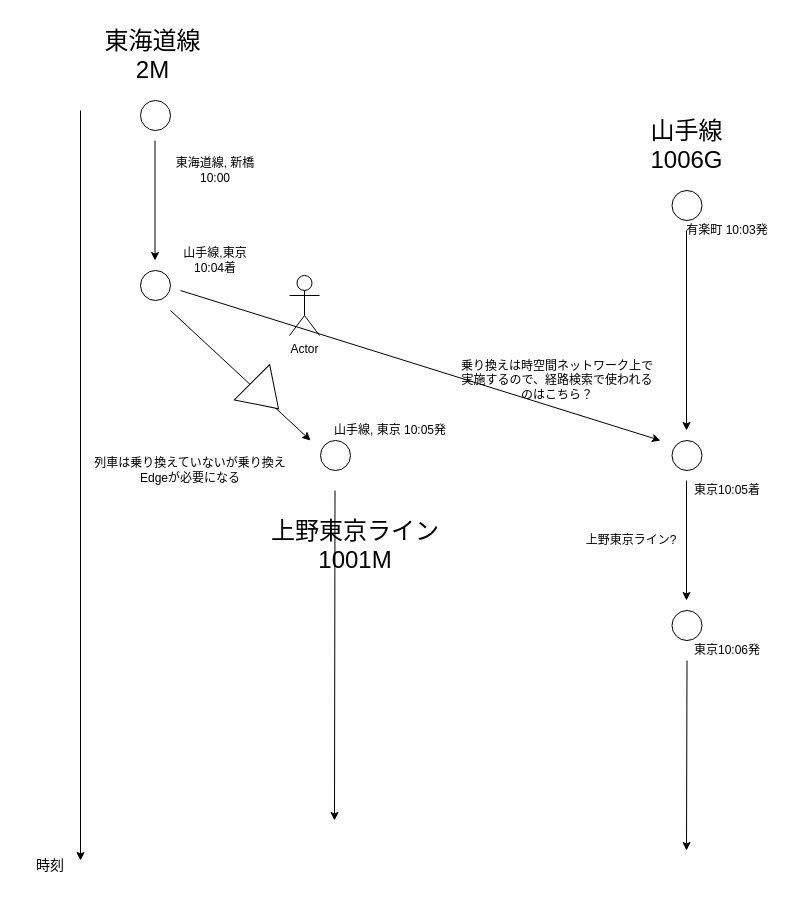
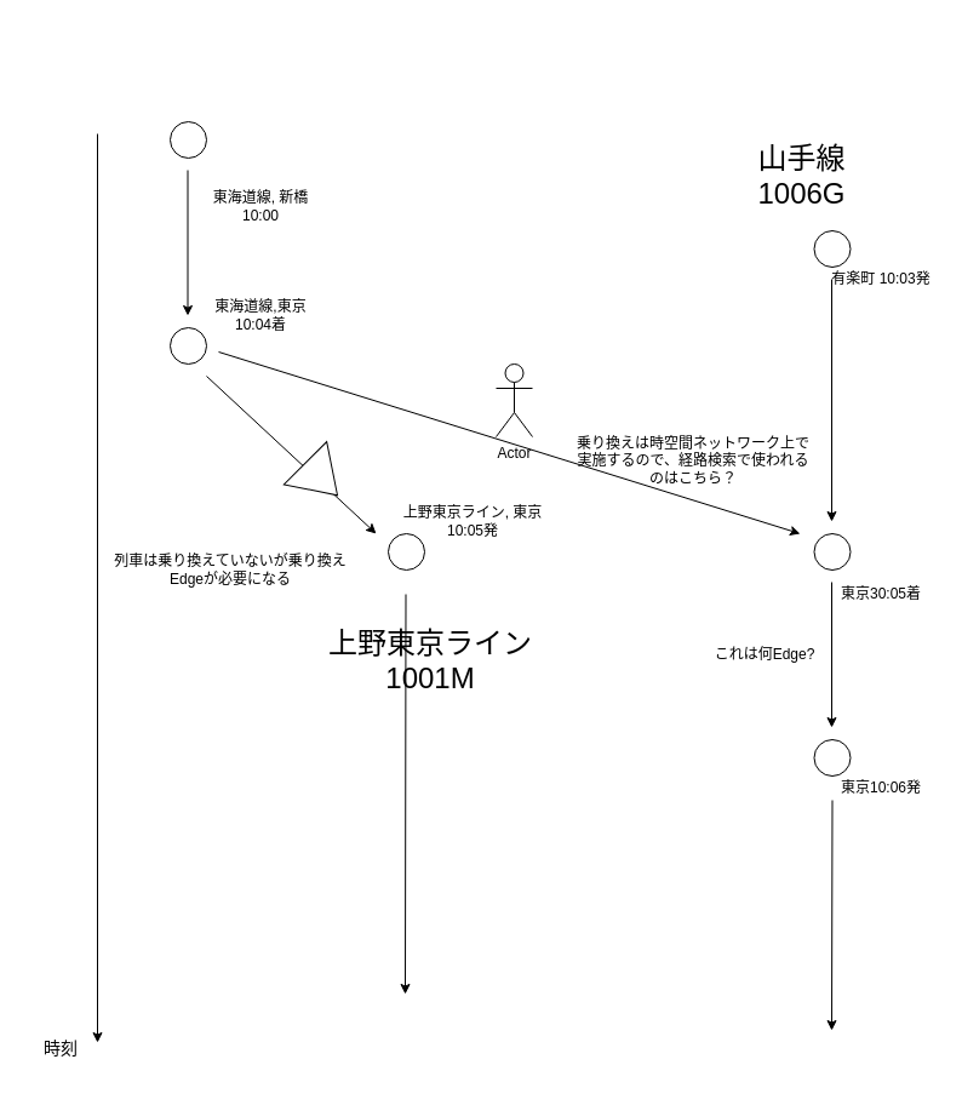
  <mxCell id="0" />
  <mxCell id="1" parent="0" />
  <mxCell id="2" value="" style="ellipse;whiteSpace=wrap;html=1;aspect=fixed;" parent="1" vertex="1"><mxGeometry x="140" y="100" width="30" height="30" as="geometry" /></mxCell>
  <mxCell id="3" value="" style="endArrow=classic;html=1;" parent="1" edge="1"><mxGeometry width="50" height="50" relative="1" as="geometry"><mxPoint x="154.5" y="140" as="sourcePoint" /><mxPoint x="154.5" y="260" as="targetPoint" /></mxGeometry></mxCell>
  <mxCell id="4" value="" style="endArrow=classic;html=1;" parent="1" edge="1"><mxGeometry width="50" height="50" relative="1" as="geometry"><mxPoint x="334.5" y="490" as="sourcePoint" /><mxPoint x="334" y="820" as="targetPoint" /></mxGeometry></mxCell>
  <mxCell id="5" value="" style="endArrow=classic;html=1;" parent="1" edge="1"><mxGeometry width="50" height="50" relative="1" as="geometry"><mxPoint x="180" y="290" as="sourcePoint" /><mxPoint x="660" y="440" as="targetPoint" /></mxGeometry></mxCell>
- <mxCell id="6" value="&lt;font style=&quot;font-size: 24px&quot;&gt;東海道線2M&lt;br&gt;&lt;/font&gt;" style="text;html=1;strokeColor=none;fillColor=none;align=center;verticalAlign=middle;whiteSpace=wrap;rounded=0;" parent="1" vertex="1"><mxGeometry x="100" y="20" width="105" height="70" as="geometry" /></mxCell>
  <mxCell id="7" value="東海道線, 新橋 10:00" style="text;html=1;strokeColor=none;fillColor=none;align=center;verticalAlign=middle;whiteSpace=wrap;rounded=0;" parent="1" vertex="1"><mxGeometry x="170" y="150" width="90" height="40" as="geometry" /></mxCell>
- <mxCell id="8" value="&lt;font&gt;&lt;font style=&quot;font-size: 12px&quot;&gt;乗り換えは時空間ネットワーク上で実施するので、経路検索で使われるのはこちら？&lt;/font&gt;&lt;br&gt;&lt;/font&gt;" style="text;html=1;strokeColor=none;fillColor=none;align=center;verticalAlign=middle;whiteSpace=wrap;rounded=0;" parent="1" vertex="1"><mxGeometry x="456.5" y="360" width="200" height="40" as="geometry" /></mxCell>
+ <mxCell id="8" value="&lt;font&gt;&lt;font style=&quot;font-size: 12px&quot;&gt;乗り換えは時空間ネットワーク上で実施するので、経路検索で使われるのはこちら？&lt;/font&gt;&lt;br&gt;&lt;/font&gt;" style="text;html=1;strokeColor=none;fillColor=none;align=center;verticalAlign=middle;whiteSpace=wrap;rounded=0;" parent="1" vertex="1"><mxGeometry x="471.5" y="360" width="200" height="40" as="geometry" /></mxCell>
  <mxCell id="9" value="&lt;span style=&quot;font-size: 14px&quot;&gt;時刻&lt;/span&gt;" style="text;html=1;strokeColor=none;fillColor=none;align=center;verticalAlign=middle;whiteSpace=wrap;rounded=0;" parent="1" vertex="1"><mxGeometry x="20" y="840" width="60" height="50" as="geometry" /></mxCell>
  <mxCell id="10" value="" style="endArrow=classic;html=1;" edge="1" parent="1"><mxGeometry width="50" height="50" relative="1" as="geometry"><mxPoint x="80" y="110" as="sourcePoint" /><mxPoint x="80" y="860" as="targetPoint" /></mxGeometry></mxCell>
  <mxCell id="11" value="" style="ellipse;whiteSpace=wrap;html=1;aspect=fixed;" vertex="1" parent="1"><mxGeometry x="140" y="270" width="30" height="30" as="geometry" /></mxCell>
  <mxCell id="12" value="" style="ellipse;whiteSpace=wrap;html=1;aspect=fixed;" vertex="1" parent="1"><mxGeometry x="320" y="440" width="30" height="30" as="geometry" /></mxCell>
  <mxCell id="13" value="" style="endArrow=classic;html=1;" edge="1" parent="1"><mxGeometry width="50" height="50" relative="1" as="geometry"><mxPoint x="170" y="310" as="sourcePoint" /><mxPoint x="310" y="440" as="targetPoint" /></mxGeometry></mxCell>
  <mxCell id="14" value="" style="ellipse;whiteSpace=wrap;html=1;aspect=fixed;" vertex="1" parent="1"><mxGeometry x="671.5" y="190" width="30" height="30" as="geometry" /></mxCell>
  <mxCell id="15" value="" style="endArrow=classic;html=1;" edge="1" parent="1"><mxGeometry width="50" height="50" relative="1" as="geometry"><mxPoint x="686" y="230" as="sourcePoint" /><mxPoint x="686" y="430" as="targetPoint" /></mxGeometry></mxCell>
  <mxCell id="16" value="" style="ellipse;whiteSpace=wrap;html=1;aspect=fixed;" vertex="1" parent="1"><mxGeometry x="671.5" y="440" width="30" height="30" as="geometry" /></mxCell>
  <mxCell id="17" value="" style="ellipse;whiteSpace=wrap;html=1;aspect=fixed;" vertex="1" parent="1"><mxGeometry x="671.5" y="610" width="30" height="30" as="geometry" /></mxCell>
  <mxCell id="18" value="" style="endArrow=classic;html=1;" edge="1" parent="1"><mxGeometry width="50" height="50" relative="1" as="geometry"><mxPoint x="686" y="480" as="sourcePoint" /><mxPoint x="686" y="600" as="targetPoint" /></mxGeometry></mxCell>
- <mxCell id="19" value="山手線,東京 10:04着" style="text;html=1;strokeColor=none;fillColor=none;align=center;verticalAlign=middle;whiteSpace=wrap;rounded=0;" vertex="1" parent="1"><mxGeometry x="170" y="240" width="90" height="40" as="geometry" /></mxCell>
- <mxCell id="20" value="山手線, 東京 10:05発" style="text;html=1;strokeColor=none;fillColor=none;align=center;verticalAlign=middle;whiteSpace=wrap;rounded=0;" vertex="1" parent="1"><mxGeometry x="330" y="410" width="120" height="40" as="geometry" /></mxCell>
- <mxCell id="21" value="&lt;font style=&quot;font-size: 24px&quot;&gt;山手線&lt;br&gt;1006G&lt;br&gt;&lt;/font&gt;" style="text;html=1;strokeColor=none;fillColor=none;align=center;verticalAlign=middle;whiteSpace=wrap;rounded=0;" vertex="1" parent="1"><mxGeometry x="634" y="110" width="105" height="70" as="geometry" /></mxCell>
+ <mxCell id="19" value="東海道線,東京 10:04着" style="text;html=1;strokeColor=none;fillColor=none;align=center;verticalAlign=middle;whiteSpace=wrap;rounded=0;" vertex="1" parent="1"><mxGeometry x="170" y="240" width="90" height="40" as="geometry" /></mxCell>
+ <mxCell id="20" value="上野東京ライン, 東京 10:05発" style="text;html=1;strokeColor=none;fillColor=none;align=center;verticalAlign=middle;whiteSpace=wrap;rounded=0;" vertex="1" parent="1"><mxGeometry x="330" y="410" width="120" height="40" as="geometry" /></mxCell>
+ <mxCell id="21" value="&lt;font style=&quot;font-size: 24px&quot;&gt;山手線&lt;br&gt;1006G&lt;br&gt;&lt;/font&gt;" style="text;html=1;strokeColor=none;fillColor=none;align=center;verticalAlign=middle;whiteSpace=wrap;rounded=0;" vertex="1" parent="1"><mxGeometry x="609" y="110" width="105" height="70" as="geometry" /></mxCell>
  <mxCell id="22" value="有楽町 10:03発" style="text;html=1;strokeColor=none;fillColor=none;align=center;verticalAlign=middle;whiteSpace=wrap;rounded=0;" vertex="1" parent="1"><mxGeometry x="681.5" y="210" width="90" height="40" as="geometry" /></mxCell>
- <mxCell id="23" value="東京10:05着" style="text;html=1;strokeColor=none;fillColor=none;align=center;verticalAlign=middle;whiteSpace=wrap;rounded=0;" vertex="1" parent="1"><mxGeometry x="681.5" y="470" width="90" height="40" as="geometry" /></mxCell>
+ <mxCell id="23" value="東京30:05着" style="text;html=1;strokeColor=none;fillColor=none;align=center;verticalAlign=middle;whiteSpace=wrap;rounded=0;" vertex="1" parent="1"><mxGeometry x="681.5" y="470" width="90" height="40" as="geometry" /></mxCell>
  <mxCell id="24" value="東京10:06発" style="text;html=1;strokeColor=none;fillColor=none;align=center;verticalAlign=middle;whiteSpace=wrap;rounded=0;" vertex="1" parent="1"><mxGeometry x="681.5" y="630" width="90" height="40" as="geometry" /></mxCell>
  <mxCell id="25" value="" style="endArrow=classic;html=1;" edge="1" parent="1"><mxGeometry width="50" height="50" relative="1" as="geometry"><mxPoint x="686.5" y="660" as="sourcePoint" /><mxPoint x="686" y="850" as="targetPoint" /></mxGeometry></mxCell>
  <mxCell id="26" value="&lt;font style=&quot;font-size: 24px&quot;&gt;上野東京ライン1001M&lt;br&gt;&lt;/font&gt;" style="text;html=1;strokeColor=none;fillColor=none;align=center;verticalAlign=middle;whiteSpace=wrap;rounded=0;" vertex="1" parent="1"><mxGeometry x="266" y="510" width="177.5" height="70" as="geometry" /></mxCell>
- <mxCell id="27" value="Actor" style="shape=umlActor;verticalLabelPosition=bottom;verticalAlign=top;html=1;outlineConnect=0;" vertex="1" parent="1"><mxGeometry x="289" y="275" width="30" height="60" as="geometry" /></mxCell>
+ <mxCell id="27" value="Actor" style="shape=umlActor;verticalLabelPosition=bottom;verticalAlign=top;html=1;outlineConnect=0;" vertex="1" parent="1"><mxGeometry x="409" y="300" width="30" height="60" as="geometry" /></mxCell>
  <mxCell id="28" value="" style="triangle;whiteSpace=wrap;html=1;rotation=45;" vertex="1" parent="1"><mxGeometry x="246" y="370" width="37.5" height="50" as="geometry" /></mxCell>
  <mxCell id="29" value="&lt;font&gt;&lt;font style=&quot;font-size: 12px&quot;&gt;列車は乗り換えていないが乗り換えEdgeが必要になる&lt;/font&gt;&lt;br&gt;&lt;/font&gt;" style="text;html=1;strokeColor=none;fillColor=none;align=center;verticalAlign=middle;whiteSpace=wrap;rounded=0;" vertex="1" parent="1"><mxGeometry x="90" y="450" width="200" height="40" as="geometry" /></mxCell>
- <mxCell id="30" value="&lt;font&gt;&lt;font style=&quot;font-size: 12px&quot;&gt;上野東京ライン?&lt;/font&gt;&lt;br&gt;&lt;/font&gt;" style="text;html=1;strokeColor=none;fillColor=none;align=center;verticalAlign=middle;whiteSpace=wrap;rounded=0;" vertex="1" parent="1"><mxGeometry x="580" y="520" width="101.5" height="40" as="geometry" /></mxCell>
+ <mxCell id="30" value="&lt;font&gt;&lt;font style=&quot;font-size: 12px&quot;&gt;これは何Edge?&lt;/font&gt;&lt;br&gt;&lt;/font&gt;" style="text;html=1;strokeColor=none;fillColor=none;align=center;verticalAlign=middle;whiteSpace=wrap;rounded=0;" vertex="1" parent="1"><mxGeometry x="580" y="520" width="101.5" height="40" as="geometry" /></mxCell>
